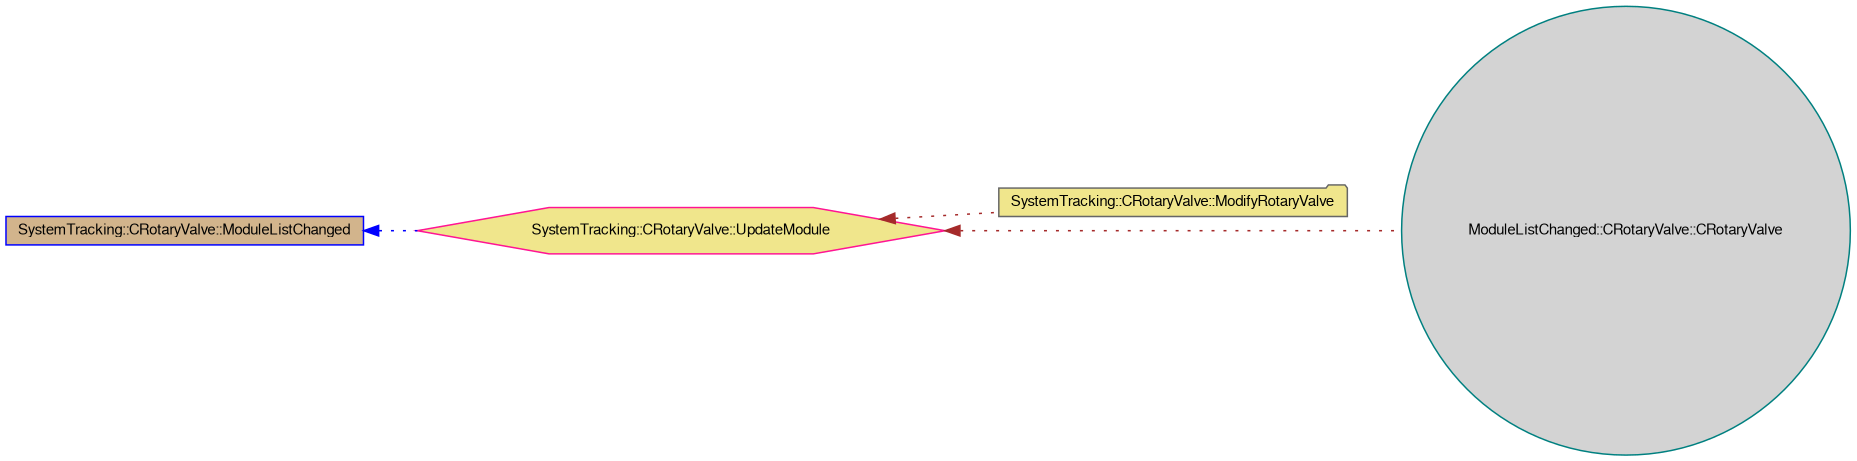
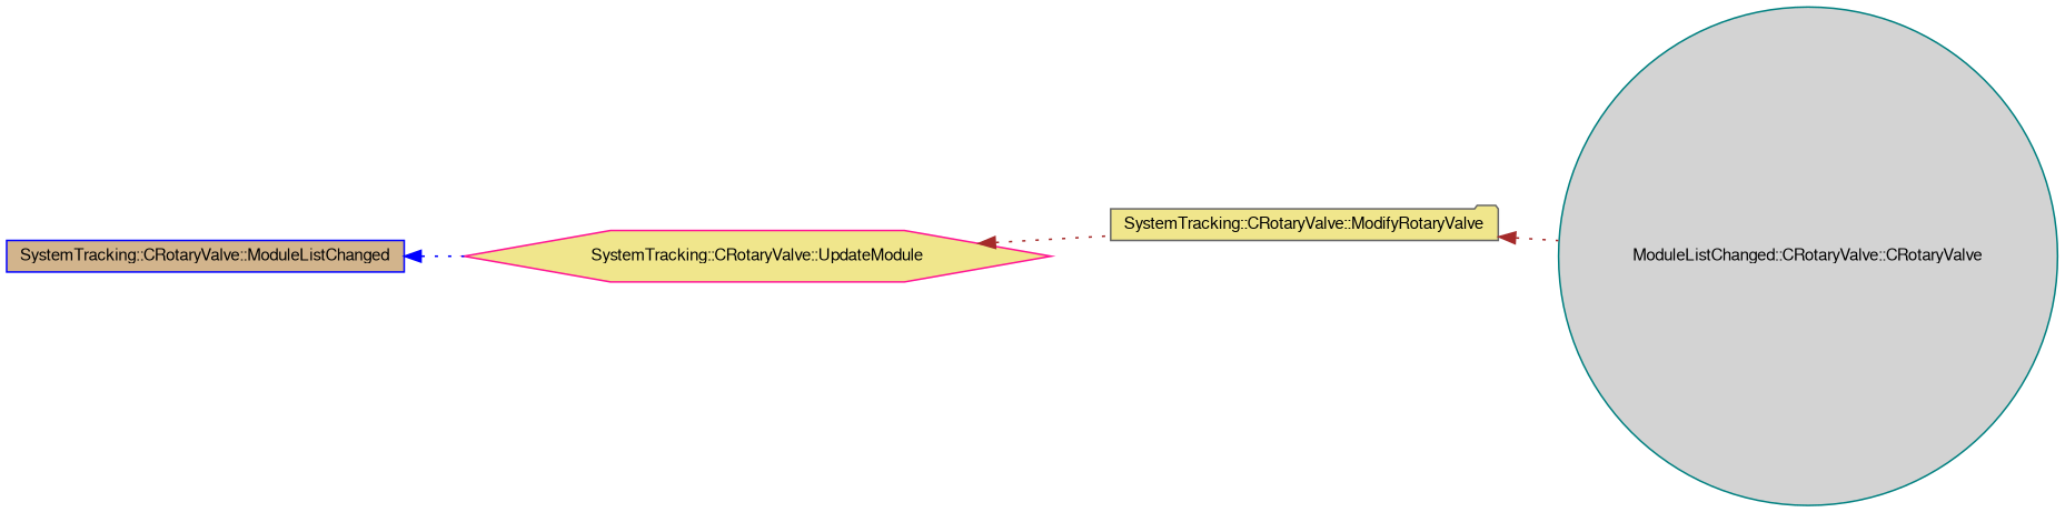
  digraph {
    rankdir=LR
    node [fillcolor=khaki fontname=FreeSans fontsize=10 style=filled]
    edge [color=brown dir=back fontname=FreeSans fontsize=10 labelfontname=FreeSans labelfontsize=10 style=dotted]
    n1 [color=blue fillcolor=tan fontcolor=black height=0.2 label="SystemTracking::CRotaryValve::ModuleListChanged" shape=box width=0.4]
    n2 [color=deeppink height=0.2 label="SystemTracking::CRotaryValve::UpdateModule" shape=hexagon width=0.4]
    n3 [color=gray40 height=0.2 label="SystemTracking::CRotaryValve::ModifyRotaryValve" shape=folder width=0.4]
    n4 [color=teal fillcolor=lightgrey height=0.2 label="ModuleListChanged::CRotaryValve::CRotaryValve" shape=circle width=0.4]
    n1 -> n2 [color=blue]
    n2 -> n3
-   n2 -> n4
+   n3 -> n4
  }
